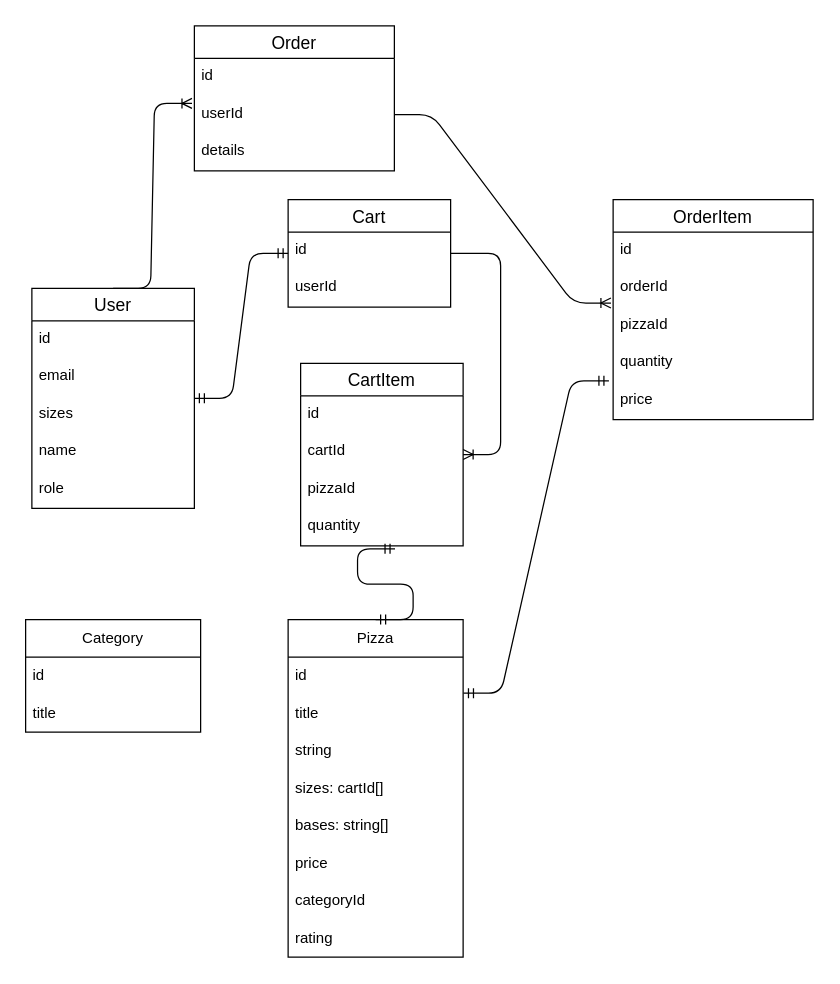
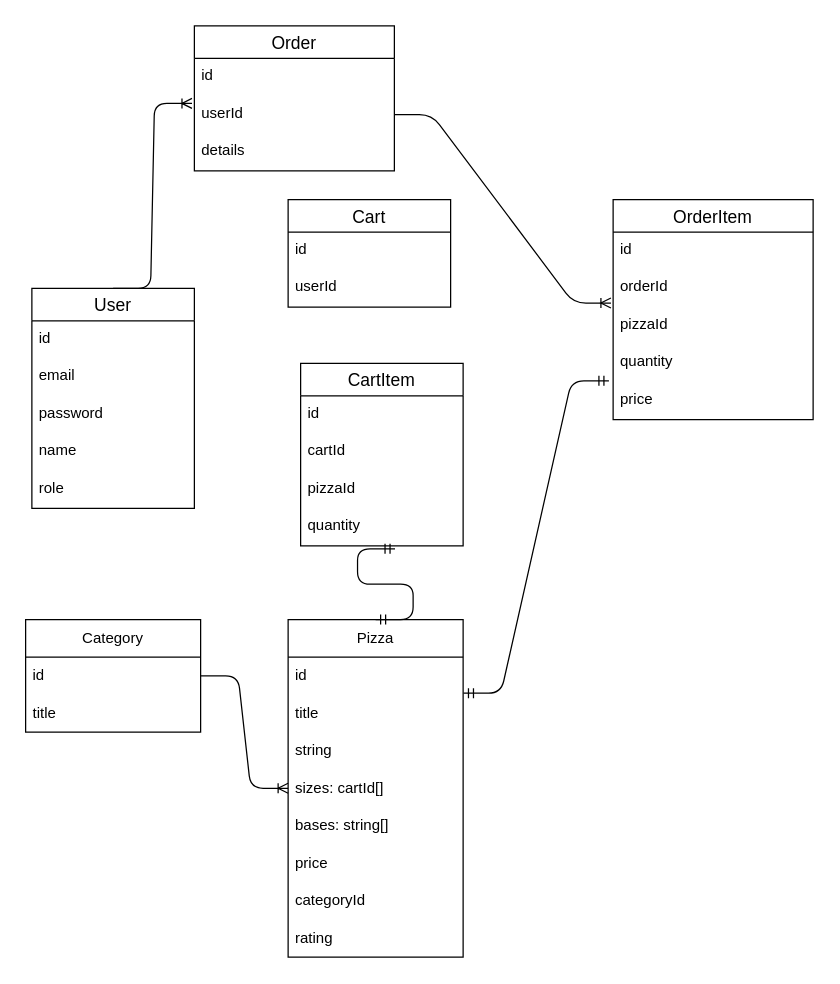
  <mxCell id="0" />
  <mxCell id="1" parent="0" />
  <mxCell id="2" value="Category" style="swimlane;fontStyle=0;childLayout=stackLayout;horizontal=1;startSize=30;horizontalStack=0;resizeParent=1;resizeParentMax=0;resizeLast=0;collapsible=1;marginBottom=0;whiteSpace=wrap;html=1;rounded=0;" parent="1" vertex="1"><mxGeometry x="20" y="495" width="140" height="90" as="geometry" /></mxCell>
  <mxCell id="3" value="id" style="text;strokeColor=none;fillColor=none;align=left;verticalAlign=middle;spacingLeft=4;spacingRight=4;overflow=hidden;points=[[0,0.5],[1,0.5]];portConstraint=eastwest;rotatable=0;whiteSpace=wrap;html=1;" parent="2" vertex="1"><mxGeometry y="30" width="140" height="30" as="geometry" /></mxCell>
  <mxCell id="4" value="title" style="text;strokeColor=none;fillColor=none;align=left;verticalAlign=middle;spacingLeft=4;spacingRight=4;overflow=hidden;points=[[0,0.5],[1,0.5]];portConstraint=eastwest;rotatable=0;whiteSpace=wrap;html=1;" parent="2" vertex="1"><mxGeometry y="60" width="140" height="30" as="geometry" /></mxCell>
  <mxCell id="5" value="Pizza" style="swimlane;fontStyle=0;childLayout=stackLayout;horizontal=1;startSize=30;horizontalStack=0;resizeParent=1;resizeParentMax=0;resizeLast=0;collapsible=1;marginBottom=0;whiteSpace=wrap;html=1;" parent="1" vertex="1"><mxGeometry x="230" y="495" width="140" height="270" as="geometry" /></mxCell>
  <mxCell id="6" value="id" style="text;strokeColor=none;fillColor=none;align=left;verticalAlign=middle;spacingLeft=4;spacingRight=4;overflow=hidden;points=[[0,0.5],[1,0.5]];portConstraint=eastwest;rotatable=0;whiteSpace=wrap;html=1;" parent="5" vertex="1"><mxGeometry y="30" width="140" height="30" as="geometry" /></mxCell>
  <mxCell id="7" value="title" style="text;strokeColor=none;fillColor=none;align=left;verticalAlign=middle;spacingLeft=4;spacingRight=4;overflow=hidden;points=[[0,0.5],[1,0.5]];portConstraint=eastwest;rotatable=0;whiteSpace=wrap;html=1;" parent="5" vertex="1"><mxGeometry y="60" width="140" height="30" as="geometry" /></mxCell>
  <mxCell id="8" value="string" style="text;strokeColor=none;fillColor=none;align=left;verticalAlign=middle;spacingLeft=4;spacingRight=4;overflow=hidden;points=[[0,0.5],[1,0.5]];portConstraint=eastwest;rotatable=0;whiteSpace=wrap;html=1;" parent="5" vertex="1"><mxGeometry y="90" width="140" height="30" as="geometry" /></mxCell>
  <mxCell id="9" value="sizes: cartId[]" style="text;strokeColor=none;fillColor=none;align=left;verticalAlign=middle;spacingLeft=4;spacingRight=4;overflow=hidden;points=[[0,0.5],[1,0.5]];portConstraint=eastwest;rotatable=0;whiteSpace=wrap;html=1;" parent="5" vertex="1"><mxGeometry y="120" width="140" height="30" as="geometry" /></mxCell>
  <mxCell id="10" value="bases: string[]" style="text;strokeColor=none;fillColor=none;align=left;verticalAlign=middle;spacingLeft=4;spacingRight=4;overflow=hidden;points=[[0,0.5],[1,0.5]];portConstraint=eastwest;rotatable=0;whiteSpace=wrap;html=1;" vertex="1" parent="5"><mxGeometry y="150" width="140" height="30" as="geometry" /></mxCell>
  <mxCell id="11" value="price" style="text;strokeColor=none;fillColor=none;align=left;verticalAlign=middle;spacingLeft=4;spacingRight=4;overflow=hidden;points=[[0,0.5],[1,0.5]];portConstraint=eastwest;rotatable=0;whiteSpace=wrap;html=1;" parent="5" vertex="1"><mxGeometry y="180" width="140" height="30" as="geometry" /></mxCell>
  <mxCell id="12" value="categoryId" style="text;strokeColor=none;fillColor=none;align=left;verticalAlign=middle;spacingLeft=4;spacingRight=4;overflow=hidden;points=[[0,0.5],[1,0.5]];portConstraint=eastwest;rotatable=0;whiteSpace=wrap;html=1;" parent="5" vertex="1"><mxGeometry y="210" width="140" height="30" as="geometry" /></mxCell>
  <mxCell id="13" value="rating" style="text;strokeColor=none;fillColor=none;align=left;verticalAlign=middle;spacingLeft=4;spacingRight=4;overflow=hidden;points=[[0,0.5],[1,0.5]];portConstraint=eastwest;rotatable=0;whiteSpace=wrap;html=1;" parent="5" vertex="1"><mxGeometry y="240" width="140" height="30" as="geometry" /></mxCell>
  <mxCell id="14" value="User" style="swimlane;fontStyle=0;childLayout=stackLayout;horizontal=1;startSize=26;horizontalStack=0;resizeParent=1;resizeParentMax=0;resizeLast=0;collapsible=1;marginBottom=0;align=center;fontSize=14;rounded=0;" parent="1" vertex="1"><mxGeometry x="25" y="230" width="130" height="176" as="geometry" /></mxCell>
  <mxCell id="15" value="id" style="text;strokeColor=none;fillColor=none;spacingLeft=4;spacingRight=4;overflow=hidden;rotatable=0;points=[[0,0.5],[1,0.5]];portConstraint=eastwest;fontSize=12;rounded=0;" parent="14" vertex="1"><mxGeometry y="26" width="130" height="30" as="geometry" /></mxCell>
  <mxCell id="16" value="email" style="text;strokeColor=none;fillColor=none;spacingLeft=4;spacingRight=4;overflow=hidden;rotatable=0;points=[[0,0.5],[1,0.5]];portConstraint=eastwest;fontSize=12;rounded=0;" parent="14" vertex="1"><mxGeometry y="56" width="130" height="30" as="geometry" /></mxCell>
- <mxCell id="17" value="sizes" style="text;strokeColor=none;fillColor=none;spacingLeft=4;spacingRight=4;overflow=hidden;rotatable=0;points=[[0,0.5],[1,0.5]];portConstraint=eastwest;fontSize=12;rounded=0;" parent="14" vertex="1"><mxGeometry y="86" width="130" height="30" as="geometry" /></mxCell>
+ <mxCell id="17" value="password" style="text;strokeColor=none;fillColor=none;spacingLeft=4;spacingRight=4;overflow=hidden;rotatable=0;points=[[0,0.5],[1,0.5]];portConstraint=eastwest;fontSize=12;rounded=0;" parent="14" vertex="1"><mxGeometry y="86" width="130" height="30" as="geometry" /></mxCell>
  <mxCell id="18" value="name" style="text;strokeColor=none;fillColor=none;spacingLeft=4;spacingRight=4;overflow=hidden;rotatable=0;points=[[0,0.5],[1,0.5]];portConstraint=eastwest;fontSize=12;rounded=0;" parent="14" vertex="1"><mxGeometry y="116" width="130" height="30" as="geometry" /></mxCell>
  <mxCell id="19" value="role" style="text;strokeColor=none;fillColor=none;spacingLeft=4;spacingRight=4;overflow=hidden;rotatable=0;points=[[0,0.5],[1,0.5]];portConstraint=eastwest;fontSize=12;rounded=0;" parent="14" vertex="1"><mxGeometry y="146" width="130" height="30" as="geometry" /></mxCell>
  <mxCell id="20" value="Cart" style="swimlane;fontStyle=0;childLayout=stackLayout;horizontal=1;startSize=26;horizontalStack=0;resizeParent=1;resizeParentMax=0;resizeLast=0;collapsible=1;marginBottom=0;align=center;fontSize=14;rounded=0;" parent="1" vertex="1"><mxGeometry x="230" y="159" width="130" height="86" as="geometry" /></mxCell>
  <mxCell id="21" value="id" style="text;strokeColor=none;fillColor=none;spacingLeft=4;spacingRight=4;overflow=hidden;rotatable=0;points=[[0,0.5],[1,0.5]];portConstraint=eastwest;fontSize=12;rounded=0;" parent="20" vertex="1"><mxGeometry y="26" width="130" height="30" as="geometry" /></mxCell>
  <mxCell id="22" value="userId" style="text;strokeColor=none;fillColor=none;spacingLeft=4;spacingRight=4;overflow=hidden;rotatable=0;points=[[0,0.5],[1,0.5]];portConstraint=eastwest;fontSize=12;rounded=0;" parent="20" vertex="1"><mxGeometry y="56" width="130" height="30" as="geometry" /></mxCell>
  <mxCell id="23" value="CartItem" style="swimlane;fontStyle=0;childLayout=stackLayout;horizontal=1;startSize=26;horizontalStack=0;resizeParent=1;resizeParentMax=0;resizeLast=0;collapsible=1;marginBottom=0;align=center;fontSize=14;rounded=0;" parent="1" vertex="1"><mxGeometry x="240" y="290" width="130" height="146" as="geometry" /></mxCell>
  <mxCell id="24" value="id" style="text;strokeColor=none;fillColor=none;spacingLeft=4;spacingRight=4;overflow=hidden;rotatable=0;points=[[0,0.5],[1,0.5]];portConstraint=eastwest;fontSize=12;rounded=0;" parent="23" vertex="1"><mxGeometry y="26" width="130" height="30" as="geometry" /></mxCell>
  <mxCell id="25" value="cartId" style="text;strokeColor=none;fillColor=none;spacingLeft=4;spacingRight=4;overflow=hidden;rotatable=0;points=[[0,0.5],[1,0.5]];portConstraint=eastwest;fontSize=12;rounded=0;" parent="23" vertex="1"><mxGeometry y="56" width="130" height="30" as="geometry" /></mxCell>
  <mxCell id="26" value="pizzaId" style="text;strokeColor=none;fillColor=none;spacingLeft=4;spacingRight=4;overflow=hidden;rotatable=0;points=[[0,0.5],[1,0.5]];portConstraint=eastwest;fontSize=12;rounded=0;" parent="23" vertex="1"><mxGeometry y="86" width="130" height="30" as="geometry" /></mxCell>
  <mxCell id="27" value="quantity" style="text;strokeColor=none;fillColor=none;spacingLeft=4;spacingRight=4;overflow=hidden;rotatable=0;points=[[0,0.5],[1,0.5]];portConstraint=eastwest;fontSize=12;rounded=0;" parent="23" vertex="1"><mxGeometry y="116" width="130" height="30" as="geometry" /></mxCell>
- <mxCell id="28" value="" style="edgeStyle=entityRelationEdgeStyle;fontSize=12;html=1;endArrow=ERmandOne;startArrow=ERmandOne;rounded=1;" parent="1" source="14" target="20" edge="1"><mxGeometry width="100" height="100" relative="1" as="geometry"><mxPoint x="540" y="645" as="sourcePoint" /><mxPoint x="640" y="545" as="targetPoint" /></mxGeometry></mxCell>
- <mxCell id="29" value="" style="edgeStyle=entityRelationEdgeStyle;fontSize=12;html=1;endArrow=ERoneToMany;rounded=1;" parent="1" source="20" target="23" edge="1"><mxGeometry width="100" height="100" relative="1" as="geometry"><mxPoint x="540" y="645" as="sourcePoint" /><mxPoint x="640" y="545" as="targetPoint" /></mxGeometry></mxCell>
  <mxCell id="30" value="" style="edgeStyle=entityRelationEdgeStyle;fontSize=12;html=1;endArrow=ERmandOne;startArrow=ERmandOne;rounded=1;exitX=0.5;exitY=0;exitDx=0;exitDy=0;entryX=0.581;entryY=1.08;entryDx=0;entryDy=0;entryPerimeter=0;" parent="1" source="5" target="27" edge="1"><mxGeometry width="100" height="100" relative="1" as="geometry"><mxPoint x="540" y="645" as="sourcePoint" /><mxPoint x="640" y="545" as="targetPoint" /></mxGeometry></mxCell>
  <mxCell id="31" value="Order" style="swimlane;fontStyle=0;childLayout=stackLayout;horizontal=1;startSize=26;horizontalStack=0;resizeParent=1;resizeParentMax=0;resizeLast=0;collapsible=1;marginBottom=0;align=center;fontSize=14;rounded=0;" parent="1" vertex="1"><mxGeometry x="155" y="20" width="160" height="116" as="geometry" /></mxCell>
  <mxCell id="32" value="id" style="text;strokeColor=none;fillColor=none;spacingLeft=4;spacingRight=4;overflow=hidden;rotatable=0;points=[[0,0.5],[1,0.5]];portConstraint=eastwest;fontSize=12;rounded=0;" parent="31" vertex="1"><mxGeometry y="26" width="160" height="30" as="geometry" /></mxCell>
  <mxCell id="33" value="userId" style="text;strokeColor=none;fillColor=none;spacingLeft=4;spacingRight=4;overflow=hidden;rotatable=0;points=[[0,0.5],[1,0.5]];portConstraint=eastwest;fontSize=12;rounded=0;" parent="31" vertex="1"><mxGeometry y="56" width="160" height="30" as="geometry" /></mxCell>
  <mxCell id="34" value="details" style="text;strokeColor=none;fillColor=none;spacingLeft=4;spacingRight=4;overflow=hidden;rotatable=0;points=[[0,0.5],[1,0.5]];portConstraint=eastwest;fontSize=12;rounded=0;" parent="31" vertex="1"><mxGeometry y="86" width="160" height="30" as="geometry" /></mxCell>
  <mxCell id="35" value="" style="edgeStyle=entityRelationEdgeStyle;fontSize=12;html=1;endArrow=ERoneToMany;rounded=1;exitX=0.5;exitY=0;exitDx=0;exitDy=0;entryX=-0.012;entryY=0.204;entryDx=0;entryDy=0;entryPerimeter=0;" parent="1" source="14" target="33" edge="1"><mxGeometry width="100" height="100" relative="1" as="geometry"><mxPoint x="90" y="220" as="sourcePoint" /><mxPoint x="430" y="230" as="targetPoint" /></mxGeometry></mxCell>
  <mxCell id="36" value="OrderItem" style="swimlane;fontStyle=0;childLayout=stackLayout;horizontal=1;startSize=26;horizontalStack=0;resizeParent=1;resizeParentMax=0;resizeLast=0;collapsible=1;marginBottom=0;align=center;fontSize=14;rounded=0;" parent="1" vertex="1"><mxGeometry x="490" y="159" width="160" height="176" as="geometry" /></mxCell>
  <mxCell id="37" value="id" style="text;strokeColor=none;fillColor=none;spacingLeft=4;spacingRight=4;overflow=hidden;rotatable=0;points=[[0,0.5],[1,0.5]];portConstraint=eastwest;fontSize=12;rounded=0;" parent="36" vertex="1"><mxGeometry y="26" width="160" height="30" as="geometry" /></mxCell>
  <mxCell id="38" value="orderId" style="text;strokeColor=none;fillColor=none;spacingLeft=4;spacingRight=4;overflow=hidden;rotatable=0;points=[[0,0.5],[1,0.5]];portConstraint=eastwest;fontSize=12;rounded=0;" parent="36" vertex="1"><mxGeometry y="56" width="160" height="30" as="geometry" /></mxCell>
  <mxCell id="39" value="pizzaId" style="text;strokeColor=none;fillColor=none;spacingLeft=4;spacingRight=4;overflow=hidden;rotatable=0;points=[[0,0.5],[1,0.5]];portConstraint=eastwest;fontSize=12;rounded=0;" parent="36" vertex="1"><mxGeometry y="86" width="160" height="30" as="geometry" /></mxCell>
  <mxCell id="40" value="quantity" style="text;strokeColor=none;fillColor=none;spacingLeft=4;spacingRight=4;overflow=hidden;rotatable=0;points=[[0,0.5],[1,0.5]];portConstraint=eastwest;fontSize=12;rounded=0;" parent="36" vertex="1"><mxGeometry y="116" width="160" height="30" as="geometry" /></mxCell>
  <mxCell id="41" value="price" style="text;strokeColor=none;fillColor=none;spacingLeft=4;spacingRight=4;overflow=hidden;rotatable=0;points=[[0,0.5],[1,0.5]];portConstraint=eastwest;fontSize=12;rounded=0;" parent="36" vertex="1"><mxGeometry y="146" width="160" height="30" as="geometry" /></mxCell>
  <mxCell id="42" value="" style="edgeStyle=entityRelationEdgeStyle;fontSize=12;html=1;endArrow=ERoneToMany;rounded=1;entryX=-0.011;entryY=0.895;entryDx=0;entryDy=0;entryPerimeter=0;" parent="1" source="33" target="38" edge="1"><mxGeometry width="100" height="100" relative="1" as="geometry"><mxPoint x="360" y="400" as="sourcePoint" /><mxPoint x="460" y="300" as="targetPoint" /></mxGeometry></mxCell>
  <mxCell id="43" value="" style="edgeStyle=entityRelationEdgeStyle;fontSize=12;html=1;endArrow=ERmandOne;startArrow=ERmandOne;rounded=1;entryX=-0.021;entryY=0.969;entryDx=0;entryDy=0;exitX=1.002;exitY=0.965;exitDx=0;exitDy=0;exitPerimeter=0;entryPerimeter=0;" parent="1" source="6" target="40" edge="1"><mxGeometry width="100" height="100" relative="1" as="geometry"><mxPoint x="360" y="400" as="sourcePoint" /><mxPoint x="460" y="300" as="targetPoint" /></mxGeometry></mxCell>
+ <mxCell id="44" value="" style="edgeStyle=entityRelationEdgeStyle;fontSize=12;html=1;endArrow=ERoneToMany;rounded=1;" edge="1" parent="1" source="2" target="5"><mxGeometry width="100" height="100" relative="1" as="geometry"><mxPoint x="130" y="730" as="sourcePoint" /><mxPoint x="230" y="630" as="targetPoint" /></mxGeometry></mxCell>
